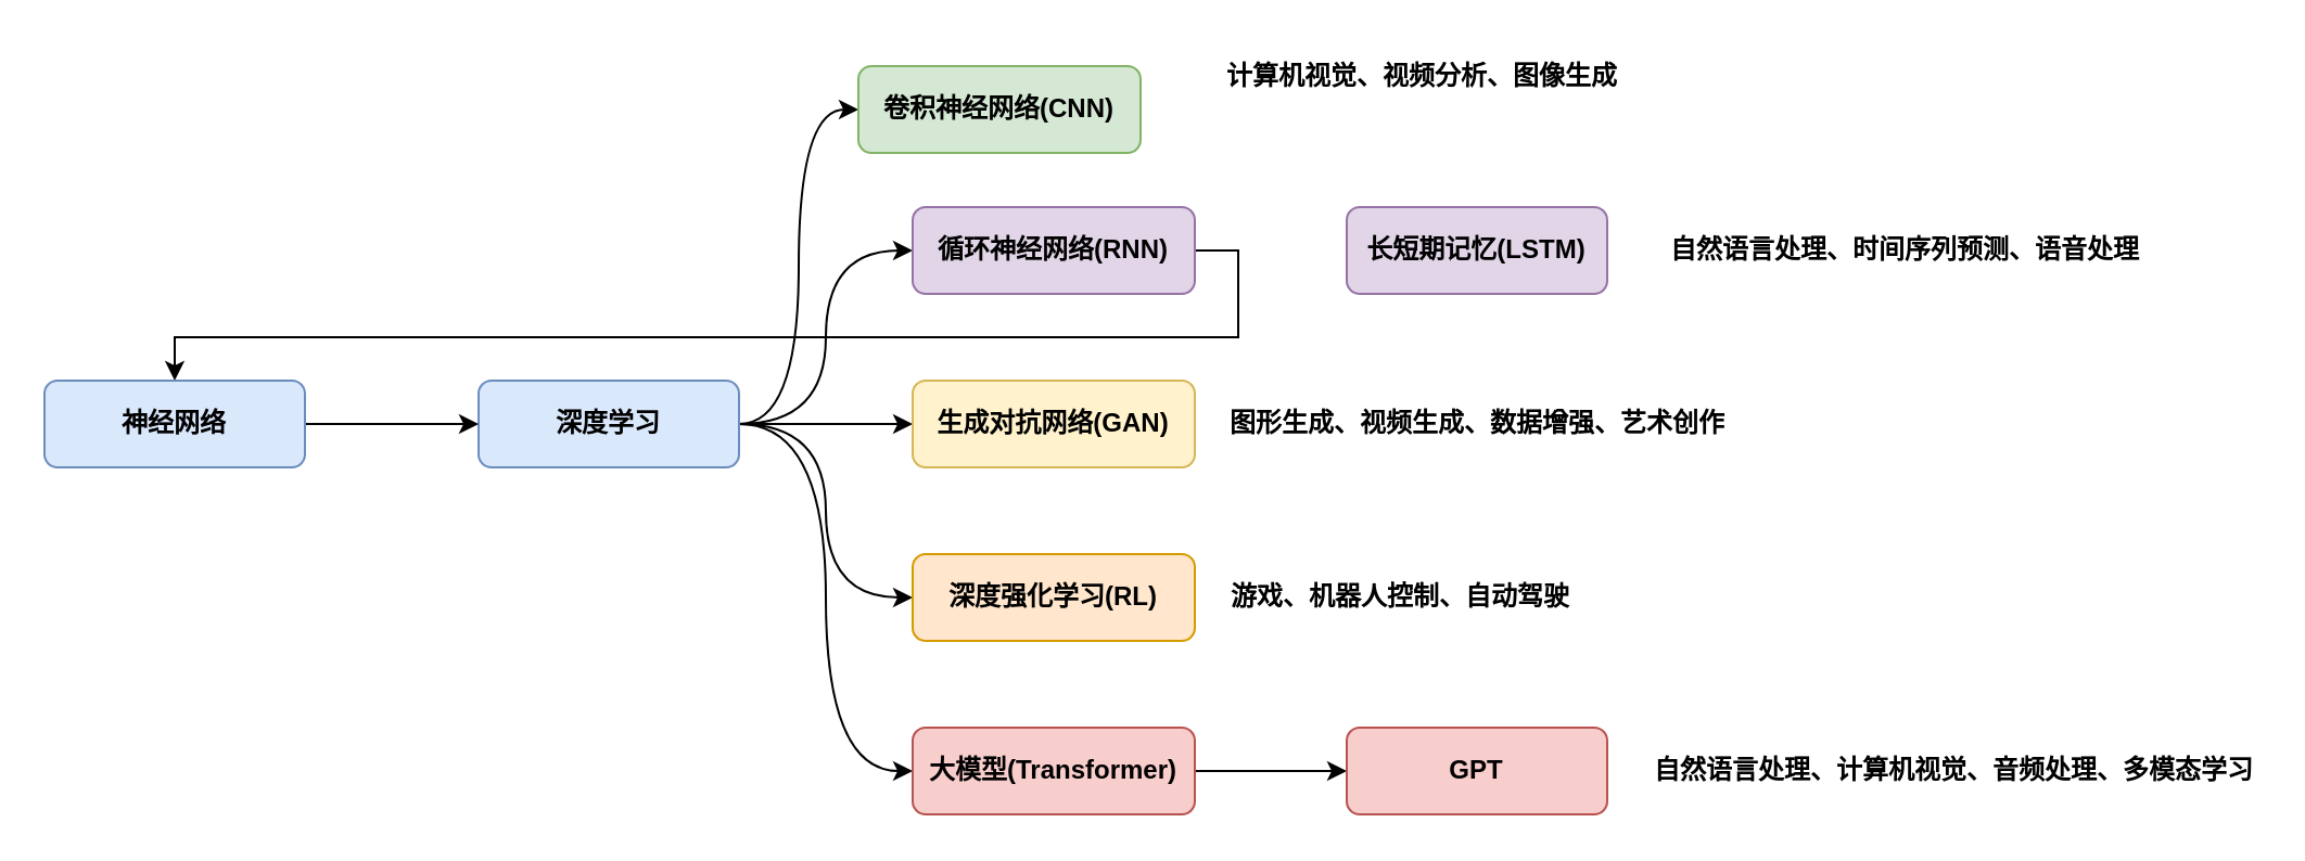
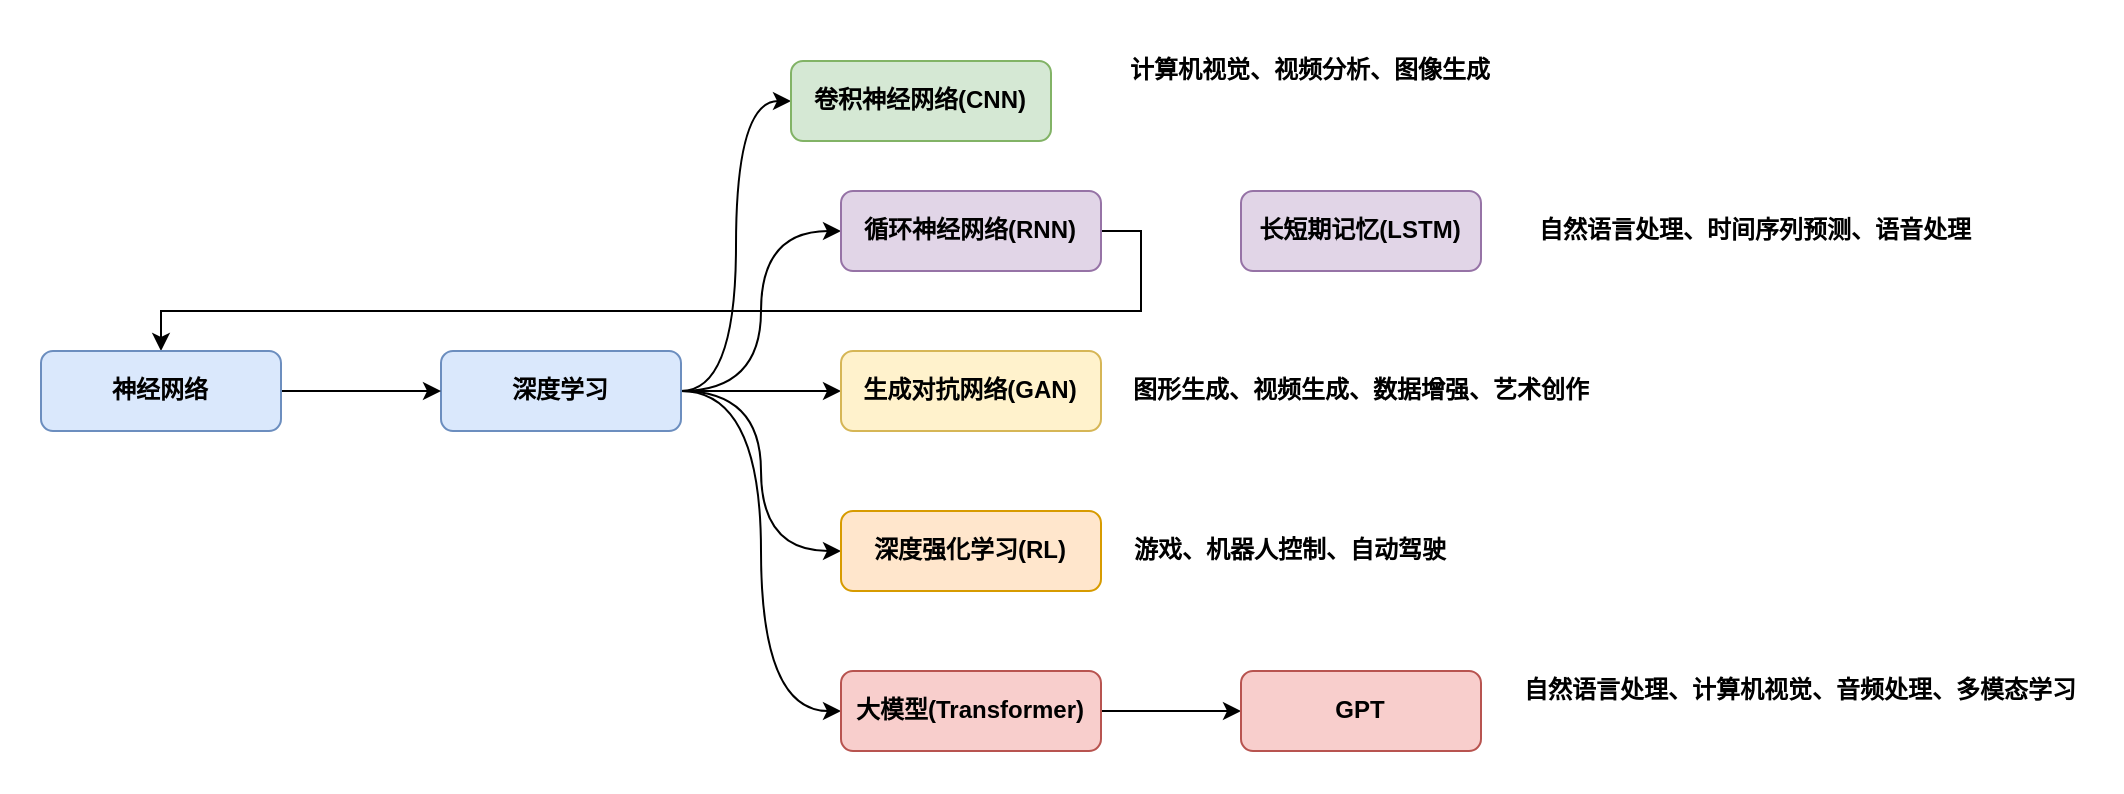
  <mxCell id="0" />
  <mxCell id="1" parent="0" />
  <mxCell id="2" style="edgeStyle=orthogonalEdgeStyle;rounded=0;orthogonalLoop=1;jettySize=auto;html=1;exitX=1;exitY=0.5;exitDx=0;exitDy=0;" edge="1" parent="1" source="7" target="11"><mxGeometry relative="1" as="geometry" /></mxCell>
  <mxCell id="3" style="edgeStyle=orthogonalEdgeStyle;rounded=0;orthogonalLoop=1;jettySize=auto;html=1;exitX=1;exitY=0.5;exitDx=0;exitDy=0;entryX=0;entryY=0.5;entryDx=0;entryDy=0;curved=1;" edge="1" parent="1" source="7" target="10"><mxGeometry relative="1" as="geometry" /></mxCell>
  <mxCell id="4" style="edgeStyle=orthogonalEdgeStyle;rounded=0;orthogonalLoop=1;jettySize=auto;html=1;exitX=1;exitY=0.5;exitDx=0;exitDy=0;entryX=0;entryY=0.5;entryDx=0;entryDy=0;curved=1;" edge="1" parent="1" source="7" target="8"><mxGeometry relative="1" as="geometry" /></mxCell>
  <mxCell id="5" style="edgeStyle=orthogonalEdgeStyle;rounded=0;orthogonalLoop=1;jettySize=auto;html=1;exitX=1;exitY=0.5;exitDx=0;exitDy=0;entryX=0;entryY=0.5;entryDx=0;entryDy=0;curved=1;" edge="1" parent="1" source="7" target="12"><mxGeometry relative="1" as="geometry" /></mxCell>
  <mxCell id="6" style="edgeStyle=orthogonalEdgeStyle;rounded=0;orthogonalLoop=1;jettySize=auto;html=1;exitX=1;exitY=0.5;exitDx=0;exitDy=0;entryX=0;entryY=0.5;entryDx=0;entryDy=0;curved=1;" edge="1" parent="1" source="7" target="15"><mxGeometry relative="1" as="geometry" /></mxCell>
  <mxCell id="7" value="&lt;b&gt;深度学习&lt;/b&gt;" style="rounded=1;whiteSpace=wrap;html=1;fillColor=#dae8fc;strokeColor=#6c8ebf;" vertex="1" parent="1"><mxGeometry x="220" y="175" width="120" height="40" as="geometry" /></mxCell>
  <mxCell id="8" value="&lt;b&gt;卷积神经网络(CNN)&lt;/b&gt;" style="rounded=1;whiteSpace=wrap;html=1;fillColor=#d5e8d4;strokeColor=#82b366;" vertex="1" parent="1"><mxGeometry x="395" y="30" width="130" height="40" as="geometry" /></mxCell>
  <mxCell id="9" style="edgeStyle=orthogonalEdgeStyle;rounded=0;orthogonalLoop=1;jettySize=auto;html=1;exitX=1;exitY=0.5;exitDx=0;exitDy=0;" edge="1" parent="1" source="10" target="23"><mxGeometry relative="1" as="geometry" /></mxCell>
  <mxCell id="10" value="&lt;b&gt;循环神经网络(RNN)&lt;/b&gt;" style="rounded=1;whiteSpace=wrap;html=1;fillColor=#e1d5e7;strokeColor=#9673a6;" vertex="1" parent="1"><mxGeometry x="420" y="95" width="130" height="40" as="geometry" /></mxCell>
  <mxCell id="11" value="&lt;b&gt;生成对抗网络(GAN)&lt;/b&gt;" style="rounded=1;whiteSpace=wrap;html=1;fillColor=#fff2cc;strokeColor=#d6b656;" vertex="1" parent="1"><mxGeometry x="420" y="175" width="130" height="40" as="geometry" /></mxCell>
  <mxCell id="12" value="&lt;b&gt;深度强化学习(RL)&lt;/b&gt;" style="rounded=1;whiteSpace=wrap;html=1;fillColor=#ffe6cc;strokeColor=#d79b00;" vertex="1" parent="1"><mxGeometry x="420" y="255" width="130" height="40" as="geometry" /></mxCell>
  <mxCell id="13" value="长短期记忆(LSTM)" style="rounded=1;whiteSpace=wrap;html=1;fillColor=#e1d5e7;strokeColor=#9673a6;fontStyle=1" vertex="1" parent="1"><mxGeometry x="620" y="95" width="120" height="40" as="geometry" /></mxCell>
  <mxCell id="14" style="edgeStyle=orthogonalEdgeStyle;rounded=0;orthogonalLoop=1;jettySize=auto;html=1;exitX=1;exitY=0.5;exitDx=0;exitDy=0;" edge="1" parent="1" source="15" target="16"><mxGeometry relative="1" as="geometry" /></mxCell>
  <mxCell id="15" value="&lt;b&gt;大模型(Transformer)&lt;/b&gt;" style="rounded=1;whiteSpace=wrap;html=1;fillColor=#f8cecc;strokeColor=#b85450;" vertex="1" parent="1"><mxGeometry x="420" y="335" width="130" height="40" as="geometry" /></mxCell>
  <mxCell id="16" value="&lt;b&gt;GPT&lt;/b&gt;" style="rounded=1;whiteSpace=wrap;html=1;fillColor=#f8cecc;strokeColor=#b85450;" vertex="1" parent="1"><mxGeometry x="620" y="335" width="120" height="40" as="geometry" /></mxCell>
  <mxCell id="17" value="计算机视觉、视频分析、图像生成" style="text;html=1;align=center;verticalAlign=middle;whiteSpace=wrap;rounded=0;fontStyle=1" vertex="1" parent="1"><mxGeometry x="550" y="20" width="210" height="30" as="geometry" /></mxCell>
  <mxCell id="18" value="游戏、机器人控制、自动驾驶" style="text;html=1;align=center;verticalAlign=middle;whiteSpace=wrap;rounded=0;fontStyle=1" vertex="1" parent="1"><mxGeometry x="540" y="260" width="210" height="30" as="geometry" /></mxCell>
- <mxCell id="19" value="自然语言处理、计算机视觉、音频处理、多模态学习" style="text;html=1;align=center;verticalAlign=middle;whiteSpace=wrap;rounded=0;fontStyle=1" vertex="1" parent="1"><mxGeometry x="760" y="340" width="280" height="30" as="geometry" /></mxCell>
+ <mxCell id="19" value="自然语言处理、计算机视觉、音频处理、多模态学习" style="text;html=1;align=center;verticalAlign=middle;whiteSpace=wrap;rounded=0;fontStyle=1" vertex="1" parent="1"><mxGeometry x="760" y="330" width="280" height="30" as="geometry" /></mxCell>
  <mxCell id="20" value="图形生成、视频生成、数据增强、艺术创作" style="text;html=1;align=center;verticalAlign=middle;whiteSpace=wrap;rounded=0;fontStyle=1" vertex="1" parent="1"><mxGeometry x="562.5" y="180" width="235" height="30" as="geometry" /></mxCell>
  <mxCell id="21" value="自然语言处理、时间序列预测、语音处理" style="text;html=1;align=center;verticalAlign=middle;whiteSpace=wrap;rounded=0;fontStyle=1" vertex="1" parent="1"><mxGeometry x="760" y="100" width="235" height="30" as="geometry" /></mxCell>
  <mxCell id="22" style="edgeStyle=orthogonalEdgeStyle;rounded=0;orthogonalLoop=1;jettySize=auto;html=1;exitX=1;exitY=0.5;exitDx=0;exitDy=0;" edge="1" parent="1" source="23" target="7"><mxGeometry relative="1" as="geometry" /></mxCell>
  <mxCell id="23" value="&lt;b&gt;神经网络&lt;/b&gt;" style="rounded=1;whiteSpace=wrap;html=1;fillColor=#dae8fc;strokeColor=#6c8ebf;" vertex="1" parent="1"><mxGeometry x="20" y="175" width="120" height="40" as="geometry" /></mxCell>
